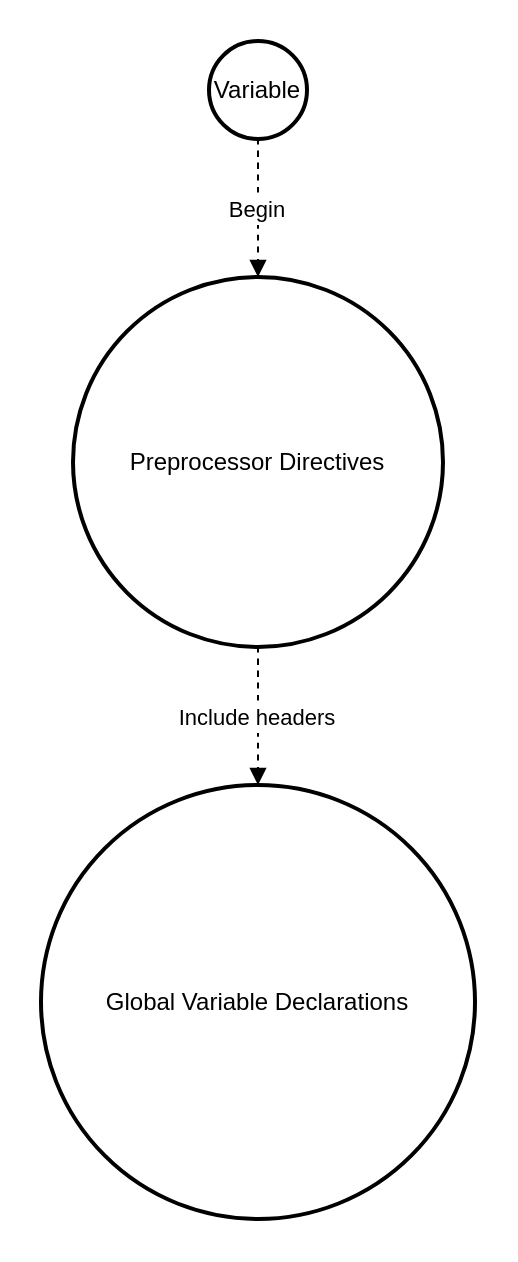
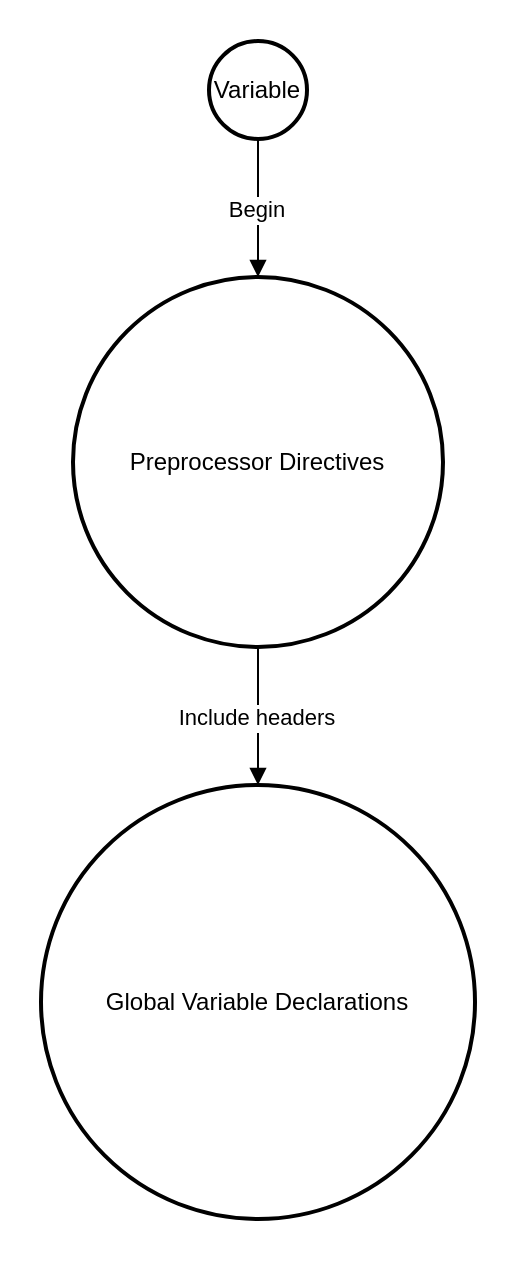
  <mxCell id="0" />
  <mxCell id="1" parent="0" />
  <mxCell id="2" value="Variable" style="ellipse;aspect=fixed;strokeWidth=2;whiteSpace=wrap;" vertex="1" parent="1"><mxGeometry x="104" width="49" height="49" as="geometry" y="20" /></mxCell>
  <mxCell id="3" value="Preprocessor Directives" style="ellipse;aspect=fixed;strokeWidth=2;whiteSpace=wrap;" vertex="1" parent="1"><mxGeometry x="36" y="138" width="185" height="185" as="geometry" /></mxCell>
  <mxCell id="4" value="Global Variable Declarations" style="ellipse;aspect=fixed;strokeWidth=2;whiteSpace=wrap;" vertex="1" parent="1"><mxGeometry y="392" width="217" height="217" as="geometry" x="20" /></mxCell>
- <mxCell id="5" value="Begin" style="curved=1;startArrow=none;endArrow=block;exitX=0.5;exitY=1;entryX=0.5;entryY=0;dashed=1;" edge="1" parent="1" source="2" target="3"><mxGeometry relative="1" as="geometry"><Array as="points" /></mxGeometry></mxCell>
- <mxCell id="6" value="Include headers" style="curved=1;startArrow=none;endArrow=block;exitX=0.5;exitY=1;entryX=0.5;entryY=0;dashed=1;" edge="1" parent="1" source="3" target="4"><mxGeometry relative="1" as="geometry"><Array as="points" /></mxGeometry></mxCell>
+ <mxCell id="5" value="Begin" style="curved=1;startArrow=none;endArrow=block;exitX=0.5;exitY=1;entryX=0.5;entryY=0;" edge="1" parent="1" source="2" target="3"><mxGeometry relative="1" as="geometry"><Array as="points" /></mxGeometry></mxCell>
+ <mxCell id="6" value="Include headers" style="curved=1;startArrow=none;endArrow=block;exitX=0.5;exitY=1;entryX=0.5;entryY=0;" edge="1" parent="1" source="3" target="4"><mxGeometry relative="1" as="geometry"><Array as="points" /></mxGeometry></mxCell>
